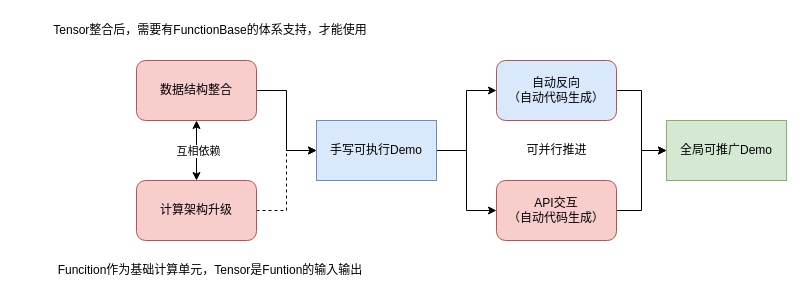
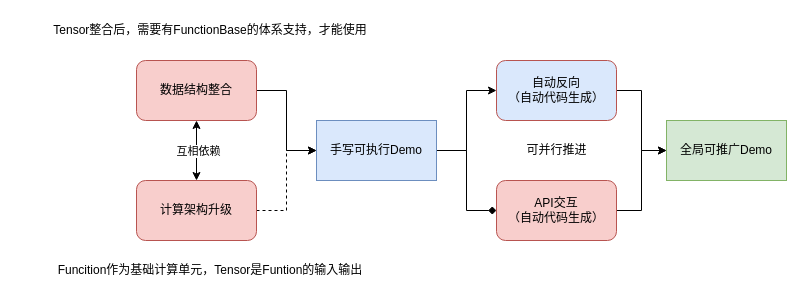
  <mxCell id="0" />
  <mxCell id="1" parent="0" />
  <mxCell id="2" style="edgeStyle=orthogonalEdgeStyle;rounded=0;orthogonalLoop=1;jettySize=auto;html=1;exitX=1;exitY=0.5;exitDx=0;exitDy=0;entryX=0;entryY=0.5;entryDx=0;entryDy=0;" edge="1" parent="1" source="3" target="10"><mxGeometry relative="1" as="geometry" /></mxCell>
  <mxCell id="3" value="数据结构整合" style="rounded=1;whiteSpace=wrap;html=1;fillColor=#f8cecc;strokeColor=#b85450;" vertex="1" parent="1"><mxGeometry x="136" y="60" width="120" height="60" as="geometry" /></mxCell>
  <mxCell id="4" style="edgeStyle=orthogonalEdgeStyle;rounded=0;orthogonalLoop=1;jettySize=auto;html=1;exitX=1;exitY=0.5;exitDx=0;exitDy=0;dashed=1;" edge="1" parent="1" source="5" target="10"><mxGeometry relative="1" as="geometry" /></mxCell>
  <mxCell id="5" value="计算架构升级" style="rounded=1;whiteSpace=wrap;html=1;fillColor=#f8cecc;strokeColor=#b85450;" vertex="1" parent="1"><mxGeometry x="136" y="180" width="120" height="60" as="geometry" /></mxCell>
  <mxCell id="6" value="" style="endArrow=classic;startArrow=classic;html=1;entryX=0.5;entryY=1;entryDx=0;entryDy=0;exitX=0.5;exitY=0;exitDx=0;exitDy=0;" edge="1" parent="1" source="5" target="3"><mxGeometry width="50" height="50" relative="1" as="geometry"><mxPoint x="176" y="170" as="sourcePoint" /><mxPoint x="226" y="120" as="targetPoint" /></mxGeometry></mxCell>
  <mxCell id="7" value="互相依赖" style="edgeLabel;html=1;align=center;verticalAlign=middle;resizable=0;points=[];" vertex="1" connectable="0" parent="6"><mxGeometry x="-0.1" y="-1" relative="1" as="geometry"><mxPoint y="-3" as="offset" /></mxGeometry></mxCell>
  <mxCell id="8" style="edgeStyle=orthogonalEdgeStyle;rounded=0;orthogonalLoop=1;jettySize=auto;html=1;exitX=1;exitY=0.5;exitDx=0;exitDy=0;" edge="1" parent="1" source="10" target="14"><mxGeometry relative="1" as="geometry" /></mxCell>
- <mxCell id="9" style="edgeStyle=orthogonalEdgeStyle;rounded=0;orthogonalLoop=1;jettySize=auto;html=1;exitX=1;exitY=0.5;exitDx=0;exitDy=0;entryX=0;entryY=0.5;entryDx=0;entryDy=0;" edge="1" parent="1" source="10" target="16"><mxGeometry relative="1" as="geometry" /></mxCell>
+ <mxCell id="9" style="edgeStyle=orthogonalEdgeStyle;rounded=0;orthogonalLoop=1;jettySize=auto;html=1;exitX=1;exitY=0.5;exitDx=0;exitDy=0;entryX=0;entryY=0.5;entryDx=0;entryDy=0;endArrow=diamond;" edge="1" parent="1" source="10" target="16"><mxGeometry relative="1" as="geometry" /></mxCell>
  <mxCell id="10" value="手写可执行Demo" style="rounded=0;whiteSpace=wrap;html=1;fillColor=#dae8fc;strokeColor=#6c8ebf;" vertex="1" parent="1"><mxGeometry x="316" y="120" width="120" height="60" as="geometry" /></mxCell>
  <mxCell id="11" value="Tensor整合后，需要有FunctionBase的体系支持，才能使用" style="text;html=1;strokeColor=none;fillColor=none;align=center;verticalAlign=middle;whiteSpace=wrap;rounded=0;" vertex="1" parent="1"><mxGeometry x="20" y="20" width="380" height="20" as="geometry" /></mxCell>
  <mxCell id="12" value="Funcition作为基础计算单元，Tensor是Funtion的输入输出" style="text;html=1;strokeColor=none;fillColor=none;align=center;verticalAlign=middle;whiteSpace=wrap;rounded=0;" vertex="1" parent="1"><mxGeometry x="20" y="260" width="380" height="20" as="geometry" /></mxCell>
  <mxCell id="13" style="edgeStyle=orthogonalEdgeStyle;rounded=0;orthogonalLoop=1;jettySize=auto;html=1;exitX=1;exitY=0.5;exitDx=0;exitDy=0;entryX=0;entryY=0.5;entryDx=0;entryDy=0;" edge="1" parent="1" source="14" target="17"><mxGeometry relative="1" as="geometry" /></mxCell>
  <mxCell id="14" value="自动反向&lt;br&gt;（自动代码生成）" style="rounded=1;whiteSpace=wrap;html=1;fillColor=#dae8fc;strokeColor=#b85450;" vertex="1" parent="1"><mxGeometry x="496" y="60" width="120" height="60" as="geometry" /></mxCell>
  <mxCell id="15" style="edgeStyle=orthogonalEdgeStyle;rounded=0;orthogonalLoop=1;jettySize=auto;html=1;exitX=1;exitY=0.5;exitDx=0;exitDy=0;entryX=0;entryY=0.5;entryDx=0;entryDy=0;" edge="1" parent="1" source="16" target="17"><mxGeometry relative="1" as="geometry" /></mxCell>
  <mxCell id="16" value="API交互&lt;br&gt;（自动代码生成）" style="rounded=1;whiteSpace=wrap;html=1;fillColor=#f8cecc;strokeColor=#b85450;" vertex="1" parent="1"><mxGeometry x="496" y="180" width="120" height="60" as="geometry" /></mxCell>
  <mxCell id="17" value="全局可推广Demo" style="rounded=0;whiteSpace=wrap;html=1;fillColor=#d5e8d4;strokeColor=#82b366;" vertex="1" parent="1"><mxGeometry x="666" y="120" width="120" height="60" as="geometry" /></mxCell>
  <mxCell id="18" value="可并行推进" style="text;html=1;align=center;verticalAlign=middle;resizable=0;points=[];autosize=1;strokeColor=none;" vertex="1" parent="1"><mxGeometry x="516" y="140" width="80" height="20" as="geometry" /></mxCell>
